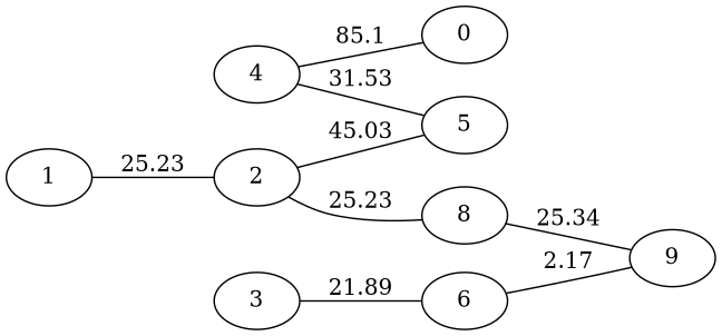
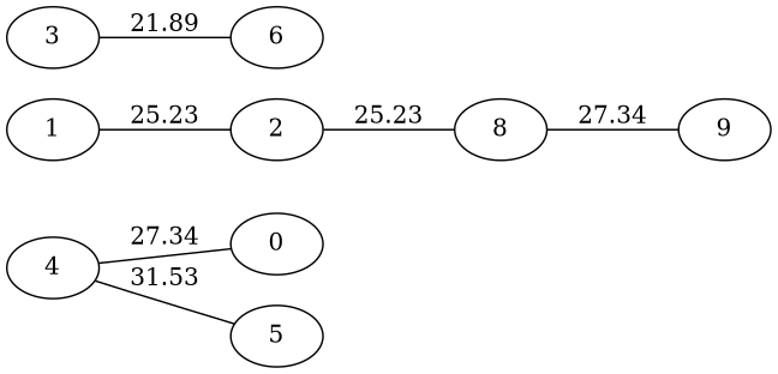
  graph {
    rankdir=LR
    n1 [label=0]
    4
    5
    2
    8
    9
    3
    6
    1
-   4 -- n1 [label=85.1]
+   4 -- n1 [label=27.34]
    4 -- 5 [label=31.53]
-   2 -- 5 [label=45.03]
    2 -- 8 [label=25.23]
-   8 -- 9 [label=25.34]
+   8 -- 9 [label=27.34]
    3 -- 6 [label=21.89]
-   6 -- 9 [label=2.17]
    1 -- 2 [label=25.23]
  }
